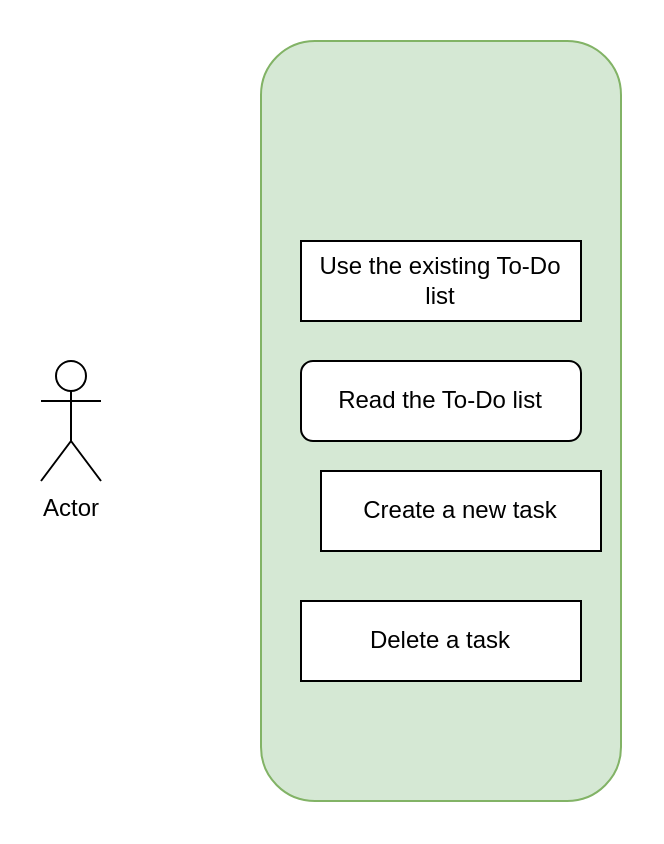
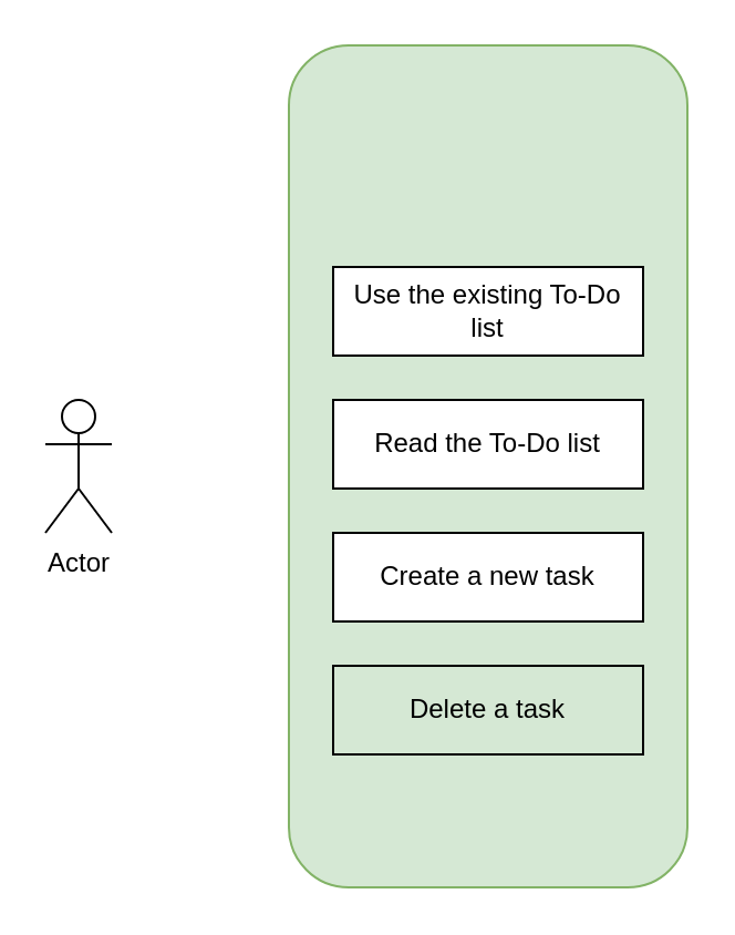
  <mxCell id="0" />
  <mxCell id="1" parent="0" />
  <mxCell id="2" value="Actor" style="shape=umlActor;verticalLabelPosition=bottom;labelBackgroundColor=#ffffff;verticalAlign=top;html=1;outlineConnect=0;" vertex="1" parent="1"><mxGeometry x="20" y="180" width="30" height="60" as="geometry" /></mxCell>
  <mxCell id="3" value="" style="rounded=1;whiteSpace=wrap;html=1;fillColor=#d5e8d4;strokeColor=#82b366;" vertex="1" parent="1"><mxGeometry x="130" y="20" width="180" height="380" as="geometry" /></mxCell>
  <mxCell id="4" value="Use the existing To-Do list" style="rounded=0;whiteSpace=wrap;html=1;" vertex="1" parent="1"><mxGeometry x="150" y="120" width="140" height="40" as="geometry" /></mxCell>
- <mxCell id="5" value="Create a new task" style="rounded=0;whiteSpace=wrap;html=1;" vertex="1" parent="1"><mxGeometry x="160" y="235" width="140" height="40" as="geometry" /></mxCell>
- <mxCell id="6" value="Read the To-Do list" style="whiteSpace=wrap;html=1;rounded=1;" vertex="1" parent="1"><mxGeometry x="150" y="180" width="140" height="40" as="geometry" /></mxCell>
- <mxCell id="7" value="Delete a task" style="rounded=0;whiteSpace=wrap;html=1;" vertex="1" parent="1"><mxGeometry x="150" y="300" width="140" height="40" as="geometry" /></mxCell>
+ <mxCell id="5" value="Create a new task" style="rounded=0;whiteSpace=wrap;html=1;" vertex="1" parent="1"><mxGeometry x="150" y="240" width="140" height="40" as="geometry" /></mxCell>
+ <mxCell id="6" value="Read the To-Do list" style="rounded=0;whiteSpace=wrap;html=1;" vertex="1" parent="1"><mxGeometry x="150" y="180" width="140" height="40" as="geometry" /></mxCell>
+ <mxCell id="7" value="Delete a task" style="rounded=0;whiteSpace=wrap;html=1;fillColor=#d5e8d4;" vertex="1" parent="1"><mxGeometry x="150" y="300" width="140" height="40" as="geometry" /></mxCell>
